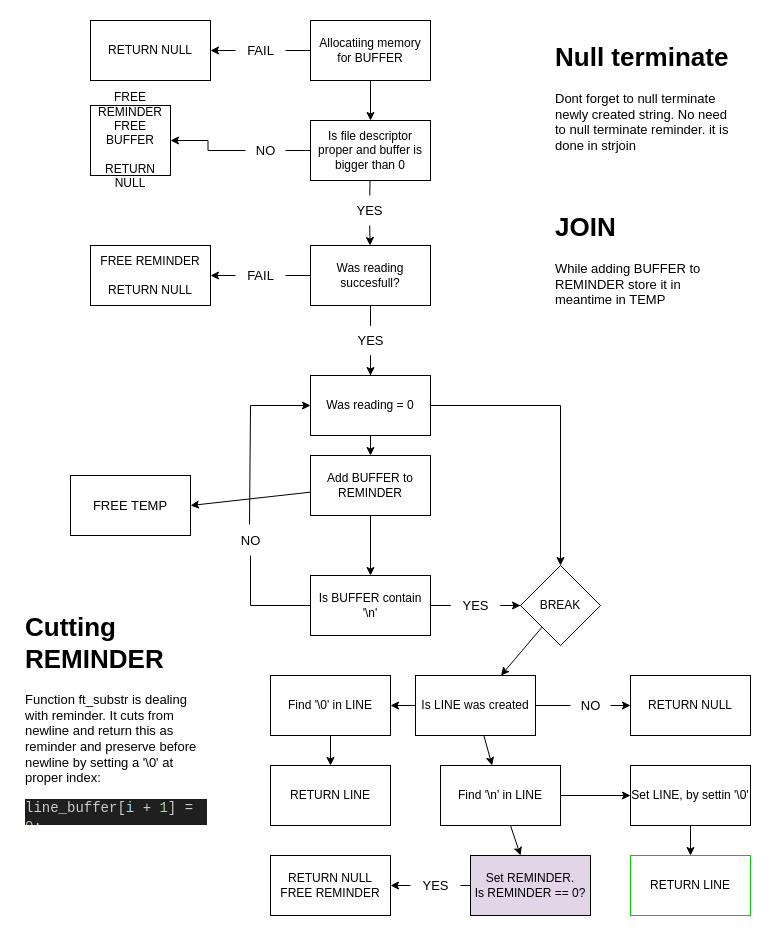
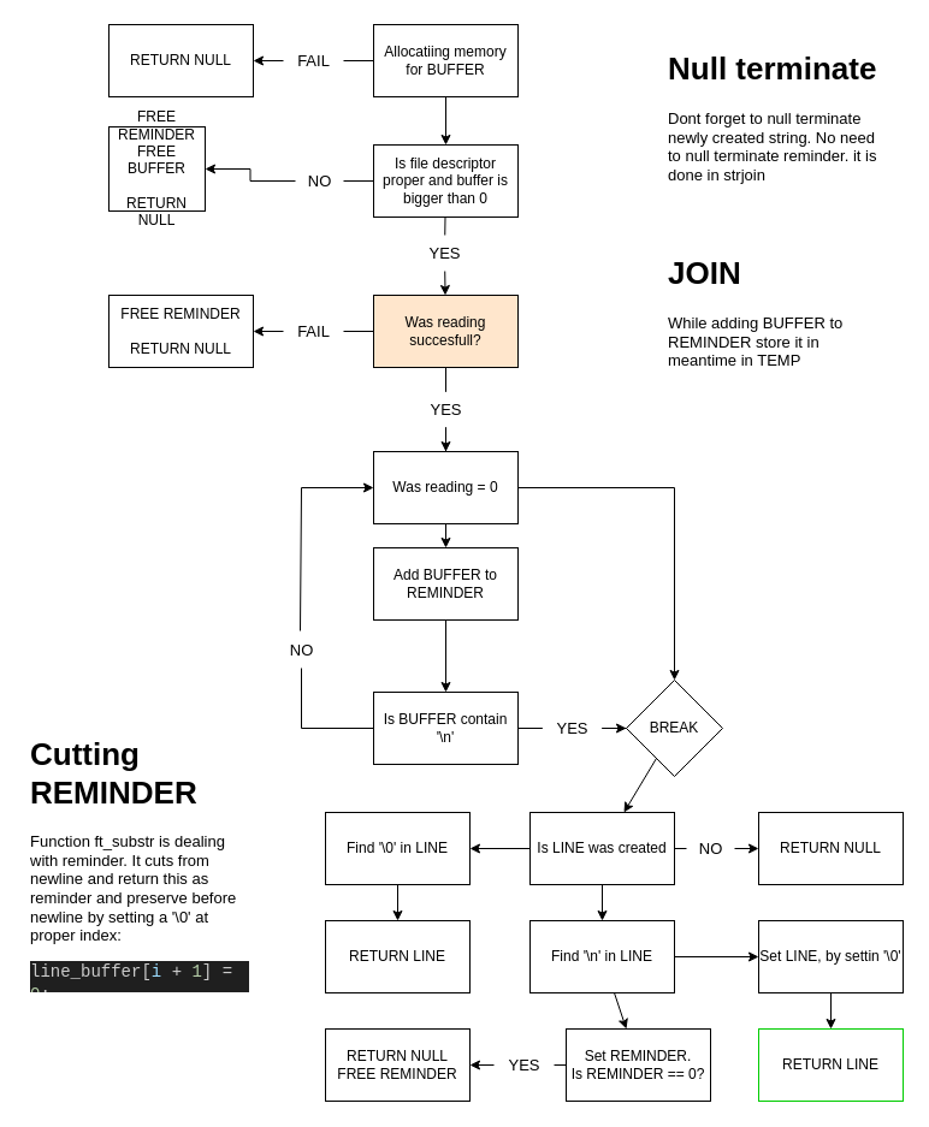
  <mxCell id="0" />
  <mxCell id="1" parent="0" />
  <mxCell id="2" value="" style="edgeStyle=orthogonalEdgeStyle;rounded=0;orthogonalLoop=1;jettySize=auto;html=1;fontSize=13;" edge="1" parent="1" source="4" target="7"><mxGeometry relative="1" as="geometry" /></mxCell>
  <mxCell id="3" value="" style="edgeStyle=orthogonalEdgeStyle;rounded=0;orthogonalLoop=1;jettySize=auto;html=1;fontSize=13;startArrow=none;" edge="1" parent="1" source="16" target="14"><mxGeometry relative="1" as="geometry" /></mxCell>
  <mxCell id="4" value="Allocatiing memory for BUFFER" style="rounded=0;whiteSpace=wrap;html=1;" vertex="1" parent="1"><mxGeometry x="310" y="20" width="120" height="60" as="geometry" /></mxCell>
  <mxCell id="5" value="" style="edgeStyle=orthogonalEdgeStyle;rounded=0;orthogonalLoop=1;jettySize=auto;html=1;fontSize=13;startArrow=none;" edge="1" parent="1" source="10" target="8"><mxGeometry relative="1" as="geometry" /></mxCell>
  <mxCell id="6" value="" style="edgeStyle=none;rounded=0;orthogonalLoop=1;jettySize=auto;html=1;fontSize=13;elbow=vertical;startArrow=none;" edge="1" parent="1" source="41" target="13"><mxGeometry relative="1" as="geometry" /></mxCell>
  <mxCell id="7" value="Is file descriptor proper and buffer is bigger than 0" style="rounded=0;whiteSpace=wrap;html=1;" vertex="1" parent="1"><mxGeometry x="310" y="120" width="120" height="60" as="geometry" /></mxCell>
  <mxCell id="8" value="FREE REMINDER&lt;br&gt;FREE BUFFER&lt;br&gt;&lt;br&gt;RETURN NULL" style="whiteSpace=wrap;html=1;rounded=0;" vertex="1" parent="1"><mxGeometry x="90" y="105" width="80" height="70" as="geometry" /></mxCell>
  <mxCell id="9" value="" style="edgeStyle=orthogonalEdgeStyle;rounded=0;orthogonalLoop=1;jettySize=auto;html=1;fontSize=13;endArrow=none;" edge="1" parent="1" source="7" target="10"><mxGeometry relative="1" as="geometry"><mxPoint x="334" y="135" as="sourcePoint" /><mxPoint x="190" y="135" as="targetPoint" /></mxGeometry></mxCell>
  <mxCell id="10" value="NO" style="text;html=1;align=center;verticalAlign=middle;resizable=0;points=[];autosize=1;strokeColor=none;fillColor=none;fontSize=13;" vertex="1" parent="1"><mxGeometry x="245" y="135" width="40" height="30" as="geometry" /></mxCell>
  <mxCell id="11" value="" style="edgeStyle=orthogonalEdgeStyle;rounded=0;orthogonalLoop=1;jettySize=auto;html=1;fontSize=13;startArrow=none;" edge="1" parent="1" source="19" target="17"><mxGeometry relative="1" as="geometry" /></mxCell>
  <mxCell id="12" value="" style="edgeStyle=orthogonalEdgeStyle;rounded=0;orthogonalLoop=1;jettySize=auto;html=1;fontSize=13;startArrow=none;" edge="1" parent="1" source="26" target="22"><mxGeometry relative="1" as="geometry" /></mxCell>
- <mxCell id="13" value="Was reading succesfull?" style="whiteSpace=wrap;html=1;rounded=0;" vertex="1" parent="1"><mxGeometry x="310" y="245" width="120" height="60" as="geometry" /></mxCell>
+ <mxCell id="13" value="Was reading succesfull?" style="whiteSpace=wrap;html=1;rounded=0;fillColor=#ffe6cc;" vertex="1" parent="1"><mxGeometry x="310" y="245" width="120" height="60" as="geometry" /></mxCell>
  <mxCell id="14" value="RETURN NULL" style="whiteSpace=wrap;html=1;rounded=0;" vertex="1" parent="1"><mxGeometry x="90" y="20" width="120" height="60" as="geometry" /></mxCell>
  <mxCell id="15" value="" style="edgeStyle=orthogonalEdgeStyle;rounded=0;orthogonalLoop=1;jettySize=auto;html=1;fontSize=13;endArrow=none;" edge="1" parent="1" source="4" target="16"><mxGeometry relative="1" as="geometry"><mxPoint x="310" y="5" as="sourcePoint" /><mxPoint x="230" y="5" as="targetPoint" /></mxGeometry></mxCell>
  <mxCell id="16" value="FAIL" style="text;html=1;align=center;verticalAlign=middle;resizable=0;points=[];autosize=1;strokeColor=none;fillColor=none;fontSize=13;" vertex="1" parent="1"><mxGeometry x="235" y="35" width="50" height="30" as="geometry" /></mxCell>
  <mxCell id="17" value="FREE REMINDER&lt;br&gt;&lt;br&gt;RETURN NULL" style="rounded=0;whiteSpace=wrap;html=1;" vertex="1" parent="1"><mxGeometry x="90" y="245" width="120" height="60" as="geometry" /></mxCell>
  <mxCell id="18" value="" style="edgeStyle=orthogonalEdgeStyle;rounded=0;orthogonalLoop=1;jettySize=auto;html=1;fontSize=13;endArrow=none;" edge="1" parent="1" source="13" target="19"><mxGeometry relative="1" as="geometry"><mxPoint x="310" y="275" as="sourcePoint" /><mxPoint x="230" y="275" as="targetPoint" /></mxGeometry></mxCell>
  <mxCell id="19" value="FAIL" style="text;html=1;align=center;verticalAlign=middle;resizable=0;points=[];autosize=1;strokeColor=none;fillColor=none;fontSize=13;" vertex="1" parent="1"><mxGeometry x="235" y="260" width="50" height="30" as="geometry" /></mxCell>
  <mxCell id="20" value="" style="edgeStyle=orthogonalEdgeStyle;rounded=0;orthogonalLoop=1;jettySize=auto;html=1;fontSize=13;" edge="1" parent="1" source="22" target="24"><mxGeometry relative="1" as="geometry" /></mxCell>
  <mxCell id="21" value="" style="edgeStyle=none;rounded=0;orthogonalLoop=1;jettySize=auto;html=1;fontSize=13;elbow=vertical;" edge="1" parent="1" source="22" target="29"><mxGeometry relative="1" as="geometry" /></mxCell>
  <mxCell id="22" value="Was reading = 0" style="whiteSpace=wrap;html=1;rounded=0;" vertex="1" parent="1"><mxGeometry x="310" y="375" width="120" height="60" as="geometry" /></mxCell>
  <mxCell id="23" value="" style="edgeStyle=none;rounded=0;orthogonalLoop=1;jettySize=auto;html=1;fontSize=13;elbow=vertical;" edge="1" parent="1" source="24" target="45"><mxGeometry relative="1" as="geometry" /></mxCell>
  <mxCell id="24" value="BREAK" style="rhombus;whiteSpace=wrap;html=1;rounded=0;" vertex="1" parent="1"><mxGeometry x="520" y="565" width="80" height="80" as="geometry" /></mxCell>
  <mxCell id="25" value="" style="edgeStyle=orthogonalEdgeStyle;rounded=0;orthogonalLoop=1;jettySize=auto;html=1;fontSize=13;endArrow=none;" edge="1" parent="1" source="13" target="26"><mxGeometry relative="1" as="geometry"><mxPoint x="370" y="305" as="sourcePoint" /><mxPoint x="370" y="355" as="targetPoint" /></mxGeometry></mxCell>
  <mxCell id="26" value="YES" style="text;html=1;align=center;verticalAlign=middle;resizable=0;points=[];autosize=1;strokeColor=none;fillColor=none;fontSize=13;" vertex="1" parent="1"><mxGeometry x="345" y="325" width="50" height="30" as="geometry" /></mxCell>
  <mxCell id="27" value="" style="edgeStyle=orthogonalEdgeStyle;rounded=0;orthogonalLoop=1;jettySize=auto;html=1;fontSize=13;" edge="1" parent="1" source="29" target="34"><mxGeometry relative="1" as="geometry" /></mxCell>
- <mxCell id="28" value="" style="edgeStyle=none;rounded=0;orthogonalLoop=1;jettySize=auto;html=1;fontSize=13;elbow=vertical;entryX=1;entryY=0.5;entryDx=0;entryDy=0;" edge="1" parent="1" source="29" target="39"><mxGeometry relative="1" as="geometry"><mxPoint x="190" y="535" as="targetPoint" /></mxGeometry></mxCell>
  <mxCell id="29" value="Add BUFFER to REMINDER" style="whiteSpace=wrap;html=1;rounded=0;" vertex="1" parent="1"><mxGeometry x="310" y="455" width="120" height="60" as="geometry" /></mxCell>
  <mxCell id="30" value="&lt;h1&gt;JOIN&lt;/h1&gt;&lt;p&gt;While adding BUFFER to REMINDER store it in meantime in TEMP&lt;/p&gt;" style="text;html=1;strokeColor=none;fillColor=none;spacing=5;spacingTop=-20;whiteSpace=wrap;overflow=hidden;rounded=0;fontSize=13;" vertex="1" parent="1"><mxGeometry x="550" y="205" width="190" height="120" as="geometry" /></mxCell>
  <mxCell id="31" value="&lt;h1&gt;Null terminate&lt;/h1&gt;&lt;p&gt;Dont forget to null terminate newly created string. No need to null terminate reminder. it is done in strjoin&lt;/p&gt;" style="text;html=1;strokeColor=none;fillColor=none;spacing=5;spacingTop=-20;whiteSpace=wrap;overflow=hidden;rounded=0;fontSize=13;" vertex="1" parent="1"><mxGeometry x="550" y="35" width="190" height="120" as="geometry" /></mxCell>
  <mxCell id="32" value="" style="edgeStyle=orthogonalEdgeStyle;rounded=0;orthogonalLoop=1;jettySize=auto;html=1;fontSize=13;startArrow=none;" edge="1" parent="1" source="36" target="24"><mxGeometry relative="1" as="geometry" /></mxCell>
  <mxCell id="33" style="edgeStyle=none;rounded=0;orthogonalLoop=1;jettySize=auto;html=1;exitX=0.475;exitY=-0.033;exitDx=0;exitDy=0;fontSize=13;elbow=vertical;entryX=0;entryY=0.5;entryDx=0;entryDy=0;startArrow=none;exitPerimeter=0;" edge="1" parent="1" source="38" target="22"><mxGeometry relative="1" as="geometry"><mxPoint x="250" y="425" as="targetPoint" /><Array as="points"><mxPoint x="250" y="405" /></Array></mxGeometry></mxCell>
  <mxCell id="34" value="Is BUFFER contain '\n'" style="whiteSpace=wrap;html=1;rounded=0;" vertex="1" parent="1"><mxGeometry x="310" y="575" width="120" height="60" as="geometry" /></mxCell>
  <mxCell id="35" value="" style="edgeStyle=orthogonalEdgeStyle;rounded=0;orthogonalLoop=1;jettySize=auto;html=1;fontSize=13;endArrow=none;" edge="1" parent="1" source="34" target="36"><mxGeometry relative="1" as="geometry"><mxPoint x="430" y="655" as="sourcePoint" /><mxPoint x="520" y="655" as="targetPoint" /></mxGeometry></mxCell>
  <mxCell id="36" value="YES" style="text;html=1;align=center;verticalAlign=middle;resizable=0;points=[];autosize=1;strokeColor=none;fillColor=none;fontSize=13;" vertex="1" parent="1"><mxGeometry x="450" y="590" width="50" height="30" as="geometry" /></mxCell>
  <mxCell id="37" value="" style="edgeStyle=none;rounded=0;orthogonalLoop=1;jettySize=auto;html=1;exitX=0;exitY=0.5;exitDx=0;exitDy=0;fontSize=13;elbow=vertical;endArrow=none;" edge="1" parent="1" source="34" target="38"><mxGeometry relative="1" as="geometry"><mxPoint x="310" y="405" as="targetPoint" /><mxPoint x="310" y="655" as="sourcePoint" /><Array as="points"><mxPoint x="250" y="605" /></Array></mxGeometry></mxCell>
  <mxCell id="38" value="NO" style="text;html=1;align=center;verticalAlign=middle;resizable=0;points=[];autosize=1;strokeColor=none;fillColor=none;fontSize=13;" vertex="1" parent="1"><mxGeometry x="230" y="525" width="40" height="30" as="geometry" /></mxCell>
- <mxCell id="39" value="FREE TEMP" style="rounded=0;whiteSpace=wrap;html=1;fontSize=13;" vertex="1" parent="1"><mxGeometry x="70" y="475" width="120" height="60" as="geometry" /></mxCell>
  <mxCell id="40" value="" style="edgeStyle=none;rounded=0;orthogonalLoop=1;jettySize=auto;html=1;fontSize=13;elbow=vertical;endArrow=none;" edge="1" parent="1" source="7" target="41"><mxGeometry relative="1" as="geometry"><mxPoint x="370" y="165" as="sourcePoint" /><mxPoint x="370" y="245" as="targetPoint" /></mxGeometry></mxCell>
  <mxCell id="41" value="YES" style="text;html=1;align=center;verticalAlign=middle;resizable=0;points=[];autosize=1;strokeColor=none;fillColor=none;fontSize=13;" vertex="1" parent="1"><mxGeometry x="344" y="195" width="50" height="30" as="geometry" /></mxCell>
  <mxCell id="42" value="" style="edgeStyle=none;rounded=0;orthogonalLoop=1;jettySize=auto;html=1;fontSize=13;elbow=vertical;startArrow=none;" edge="1" parent="1" source="48" target="46"><mxGeometry relative="1" as="geometry" /></mxCell>
  <mxCell id="43" value="" style="edgeStyle=none;rounded=0;orthogonalLoop=1;jettySize=auto;html=1;fontSize=13;elbow=vertical;" edge="1" parent="1" source="45" target="51"><mxGeometry relative="1" as="geometry" /></mxCell>
  <mxCell id="44" value="" style="edgeStyle=none;rounded=0;orthogonalLoop=1;jettySize=auto;html=1;fontSize=13;elbow=vertical;" edge="1" parent="1" source="45" target="53"><mxGeometry relative="1" as="geometry" /></mxCell>
- <mxCell id="45" value="Is LINE was created" style="whiteSpace=wrap;html=1;rounded=0;" vertex="1" parent="1"><mxGeometry x="415" y="675" width="120" height="60" as="geometry" /></mxCell>
+ <mxCell id="45" value="Is LINE was created" style="whiteSpace=wrap;html=1;rounded=0;" vertex="1" parent="1"><mxGeometry x="440" y="675" width="120" height="60" as="geometry" /></mxCell>
  <mxCell id="46" value="RETURN NULL" style="whiteSpace=wrap;html=1;rounded=0;" vertex="1" parent="1"><mxGeometry x="630" y="675" width="120" height="60" as="geometry" /></mxCell>
  <mxCell id="47" value="" style="edgeStyle=none;rounded=0;orthogonalLoop=1;jettySize=auto;html=1;fontSize=13;elbow=vertical;endArrow=none;" edge="1" parent="1" source="45" target="48"><mxGeometry relative="1" as="geometry"><mxPoint x="560" y="705" as="sourcePoint" /><mxPoint x="630" y="705" as="targetPoint" /></mxGeometry></mxCell>
  <mxCell id="48" value="NO" style="text;html=1;align=center;verticalAlign=middle;resizable=0;points=[];autosize=1;strokeColor=none;fillColor=none;fontSize=13;" vertex="1" parent="1"><mxGeometry x="570" y="690" width="40" height="30" as="geometry" /></mxCell>
  <mxCell id="49" value="" style="edgeStyle=none;rounded=0;orthogonalLoop=1;jettySize=auto;html=1;fontSize=13;elbow=vertical;" edge="1" parent="1" source="51" target="56"><mxGeometry relative="1" as="geometry" /></mxCell>
  <mxCell id="50" value="" style="edgeStyle=none;rounded=0;orthogonalLoop=1;jettySize=auto;html=1;fontSize=13;elbow=vertical;" edge="1" parent="1" source="51" target="59"><mxGeometry relative="1" as="geometry" /></mxCell>
  <mxCell id="51" value="Find '\n' in LINE" style="whiteSpace=wrap;html=1;rounded=0;" vertex="1" parent="1"><mxGeometry x="440" y="765" width="120" height="60" as="geometry" /></mxCell>
  <mxCell id="52" value="" style="edgeStyle=none;rounded=0;orthogonalLoop=1;jettySize=auto;html=1;fontSize=13;elbow=vertical;" edge="1" parent="1" source="53" target="54"><mxGeometry relative="1" as="geometry" /></mxCell>
  <mxCell id="53" value="Find '\0' in LINE" style="rounded=0;whiteSpace=wrap;html=1;" vertex="1" parent="1"><mxGeometry x="270" y="675" width="120" height="60" as="geometry" /></mxCell>
  <mxCell id="54" value="RETURN LINE" style="whiteSpace=wrap;html=1;rounded=0;" vertex="1" parent="1"><mxGeometry x="270" y="765" width="120" height="60" as="geometry" /></mxCell>
  <mxCell id="55" value="" style="edgeStyle=none;rounded=0;orthogonalLoop=1;jettySize=auto;html=1;fontSize=13;elbow=vertical;startArrow=none;" edge="1" parent="1" source="63" target="61"><mxGeometry relative="1" as="geometry" /></mxCell>
- <mxCell id="56" value="Set REMINDER.&lt;br&gt;Is REMINDER == 0?" style="whiteSpace=wrap;html=1;rounded=0;fillColor=#e1d5e7;" vertex="1" parent="1"><mxGeometry x="470" y="855" width="120" height="60" as="geometry" /></mxCell>
+ <mxCell id="56" value="Set REMINDER.&lt;br&gt;Is REMINDER == 0?" style="whiteSpace=wrap;html=1;rounded=0;" vertex="1" parent="1"><mxGeometry x="470" y="855" width="120" height="60" as="geometry" /></mxCell>
  <mxCell id="57" value="&lt;h1&gt;Cutting REMINDER&lt;/h1&gt;&lt;p&gt;Function ft_substr is dealing with reminder. It cuts from newline and return this as reminder and preserve before newline by setting a '\0' at proper index:&lt;/p&gt;&lt;div style=&quot;color: rgb(204, 204, 204); background-color: rgb(31, 31, 31); font-family: Consolas, &amp;quot;Courier New&amp;quot;, monospace; font-size: 14px; line-height: 19px;&quot;&gt;line_buffer[&lt;span style=&quot;color: #9cdcfe;&quot;&gt;i&lt;/span&gt; &lt;span style=&quot;color: #d4d4d4;&quot;&gt;+&lt;/span&gt; &lt;span style=&quot;color: #b5cea8;&quot;&gt;1&lt;/span&gt;] &lt;span style=&quot;color: #d4d4d4;&quot;&gt;=&lt;/span&gt; &lt;span style=&quot;color: #b5cea8;&quot;&gt;0&lt;/span&gt;;&lt;/div&gt;" style="text;html=1;strokeColor=none;fillColor=none;spacing=5;spacingTop=-20;whiteSpace=wrap;overflow=hidden;rounded=0;fontSize=13;" vertex="1" parent="1"><mxGeometry x="20" y="605" width="190" height="220" as="geometry" /></mxCell>
  <mxCell id="58" value="" style="edgeStyle=none;rounded=0;orthogonalLoop=1;jettySize=auto;html=1;fontSize=13;elbow=vertical;" edge="1" parent="1" source="59" target="60"><mxGeometry relative="1" as="geometry" /></mxCell>
  <mxCell id="59" value="Set LINE, by settin '\0'" style="whiteSpace=wrap;html=1;rounded=0;" vertex="1" parent="1"><mxGeometry x="630" y="765" width="120" height="60" as="geometry" /></mxCell>
  <mxCell id="60" value="RETURN LINE" style="whiteSpace=wrap;html=1;rounded=0;strokeColor=#00CC00;" vertex="1" parent="1"><mxGeometry x="630" y="855" width="120" height="60" as="geometry" /></mxCell>
  <mxCell id="61" value="RETURN NULL&lt;br&gt;FREE REMINDER" style="whiteSpace=wrap;html=1;rounded=0;" vertex="1" parent="1"><mxGeometry x="270" y="855" width="120" height="60" as="geometry" /></mxCell>
  <mxCell id="62" value="" style="edgeStyle=none;rounded=0;orthogonalLoop=1;jettySize=auto;html=1;fontSize=13;elbow=vertical;endArrow=none;" edge="1" parent="1" source="56" target="63"><mxGeometry relative="1" as="geometry"><mxPoint x="450" y="885" as="sourcePoint" /><mxPoint x="390" y="885" as="targetPoint" /></mxGeometry></mxCell>
  <mxCell id="63" value="YES" style="text;html=1;align=center;verticalAlign=middle;resizable=0;points=[];autosize=1;strokeColor=none;fillColor=none;fontSize=13;" vertex="1" parent="1"><mxGeometry x="410" y="870" width="50" height="30" as="geometry" /></mxCell>
